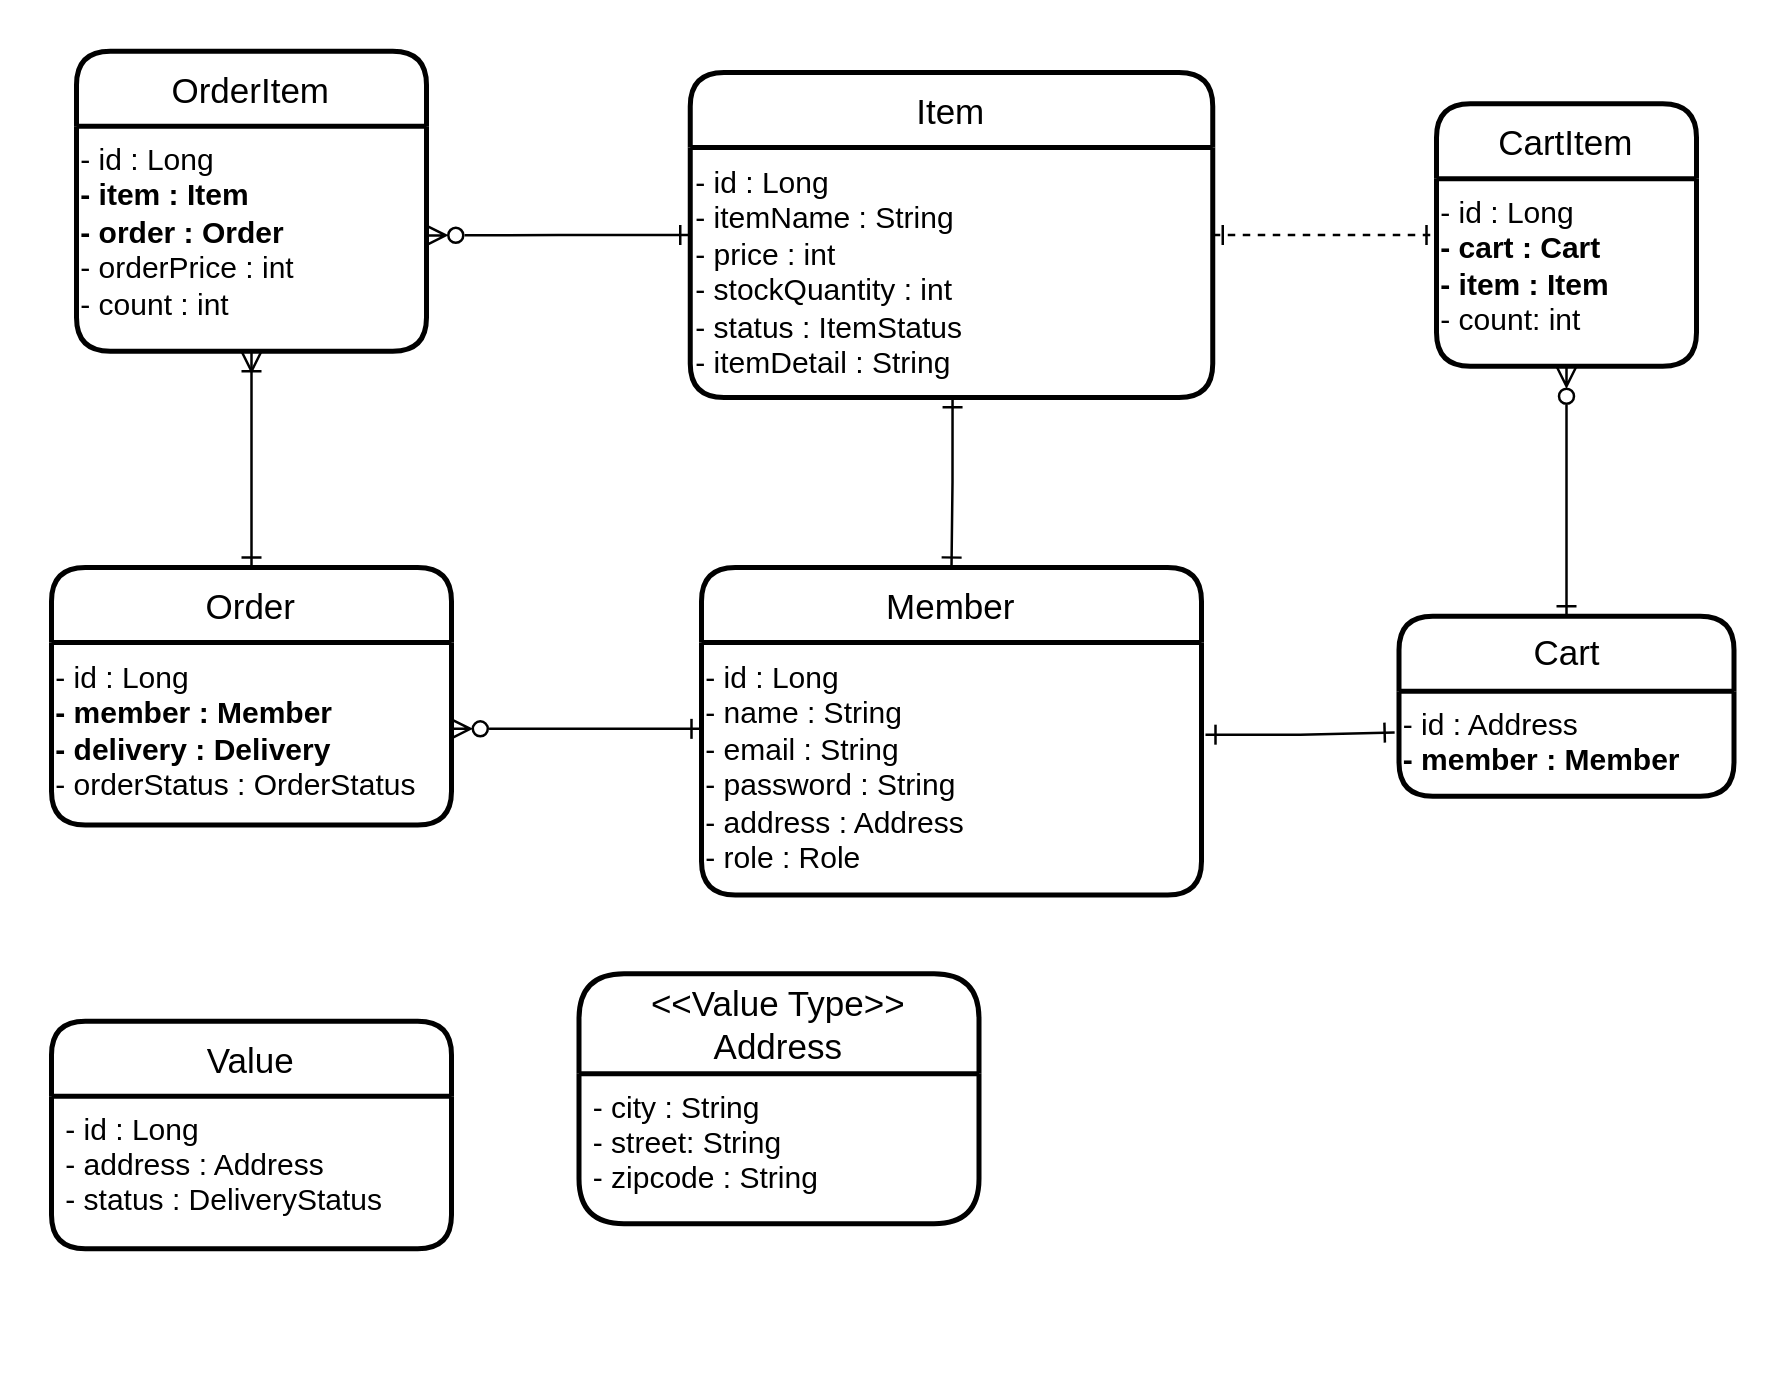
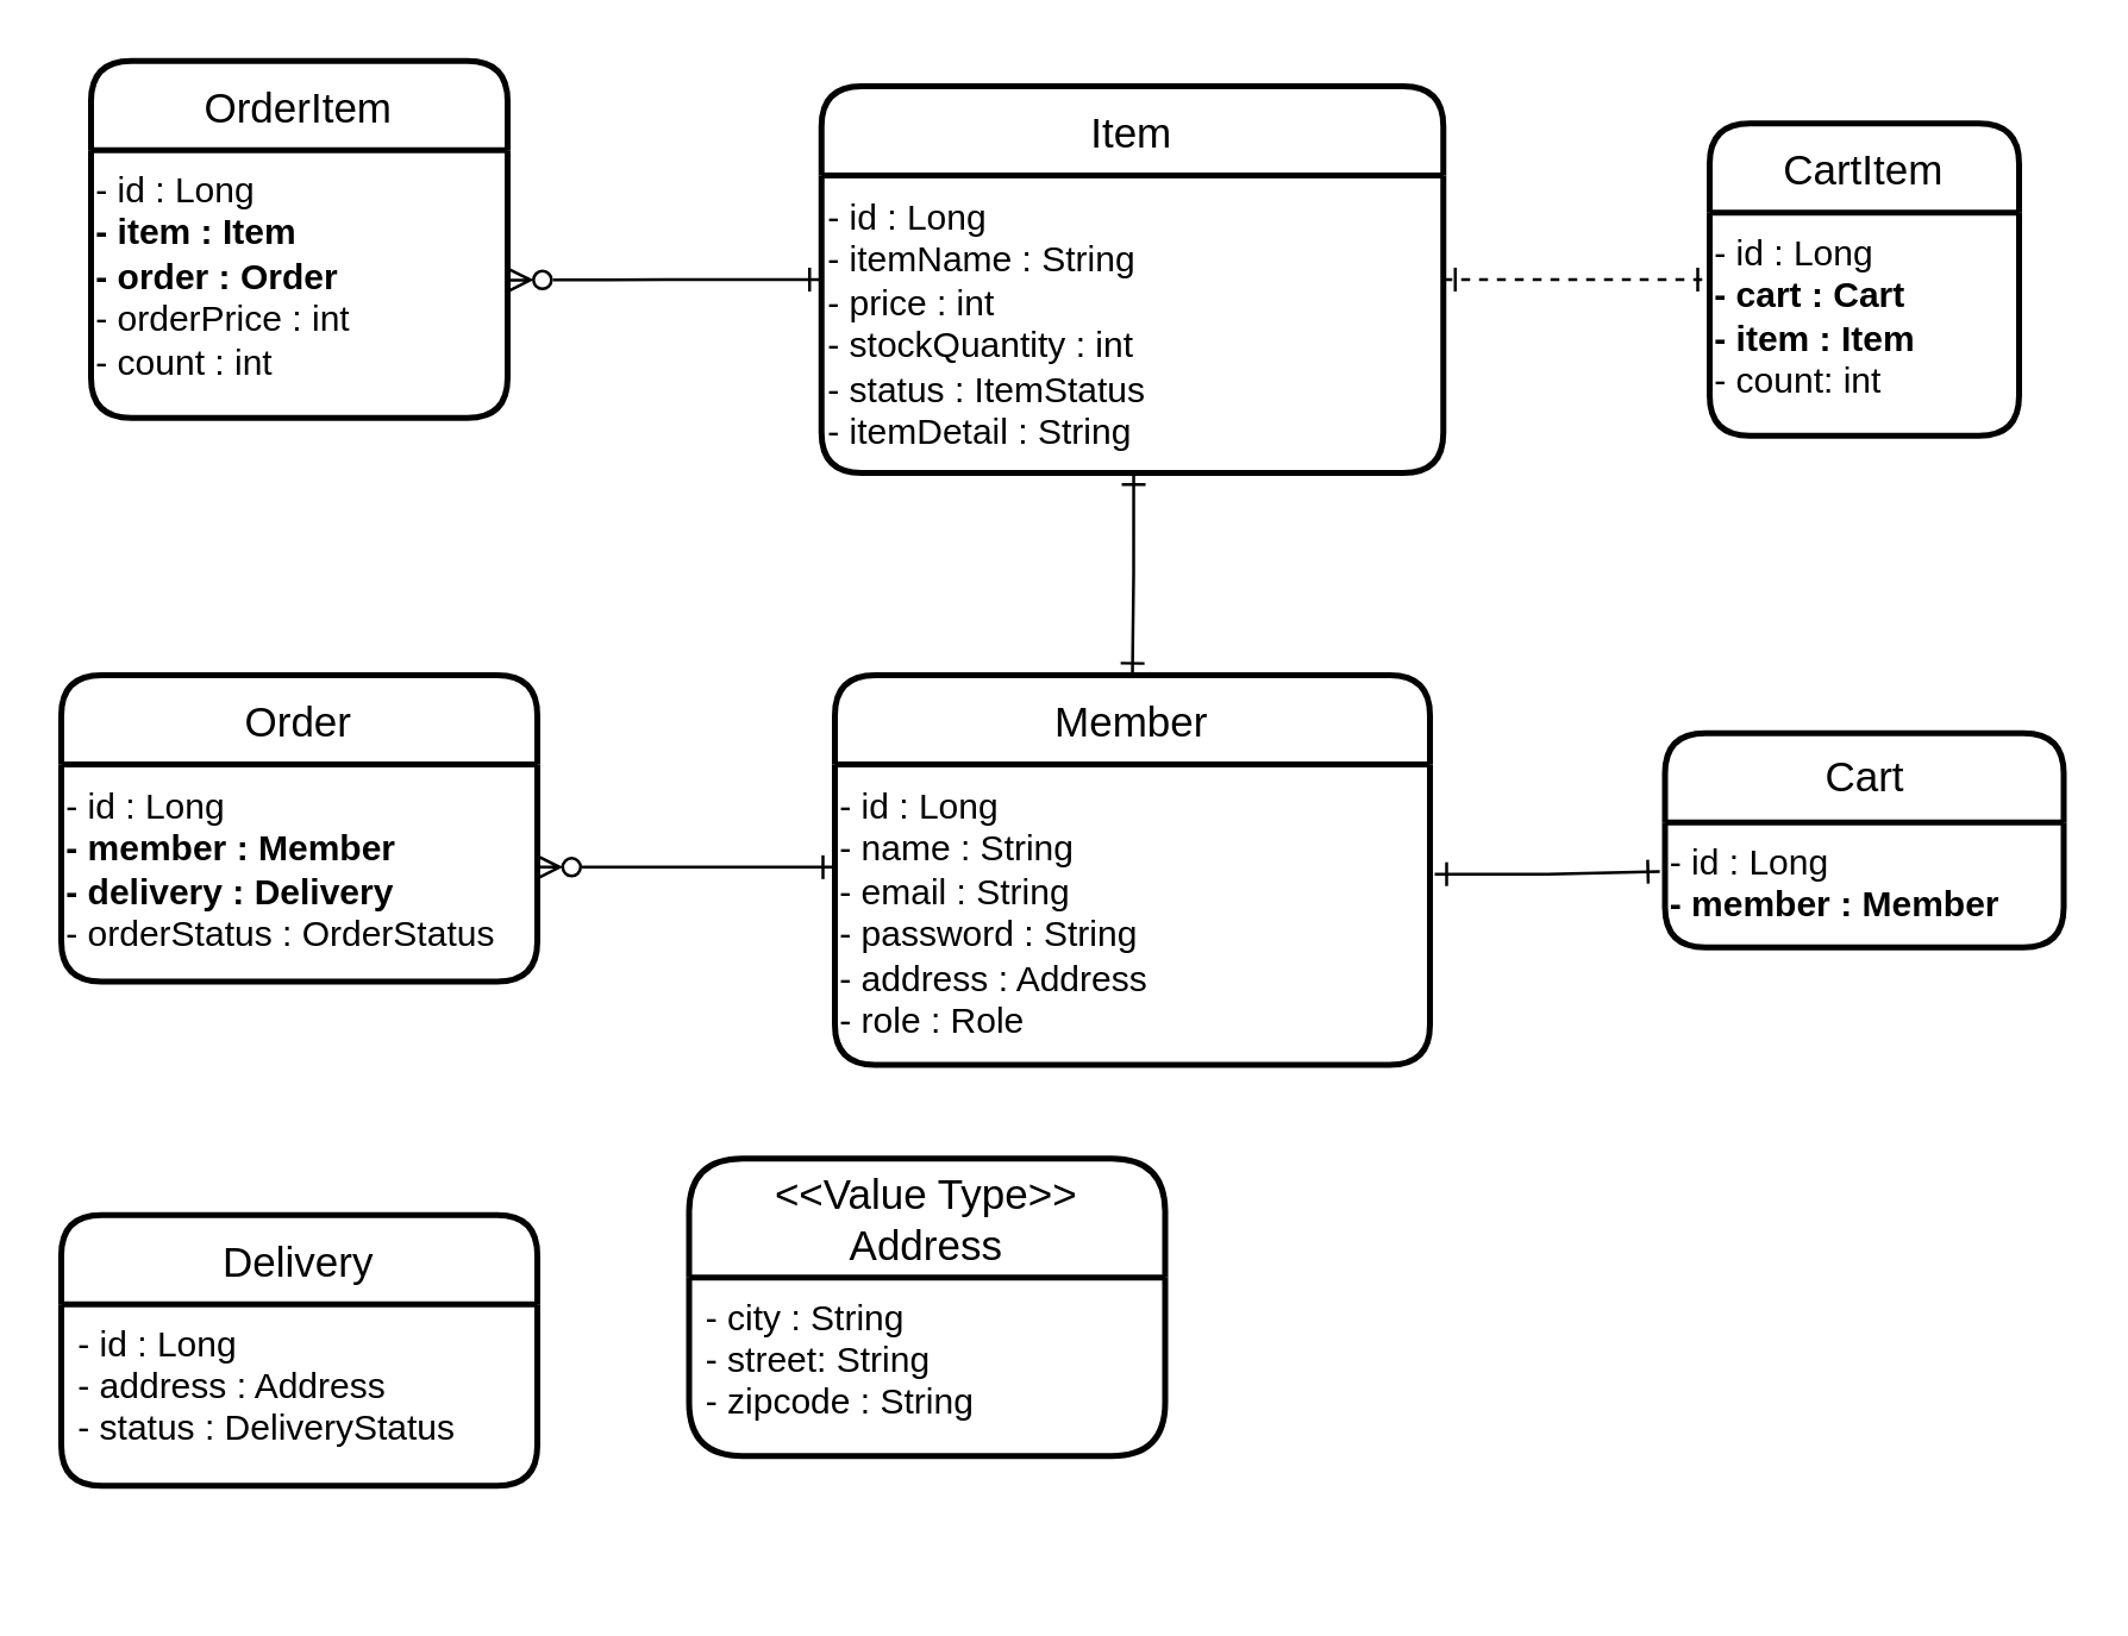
  <mxCell id="0" />
  <mxCell id="1" parent="0" />
  <mxCell id="2" style="edgeStyle=orthogonalEdgeStyle;rounded=0;orthogonalLoop=1;jettySize=auto;html=1;entryX=0;entryY=0.5;entryDx=0;entryDy=0;startArrow=ERone;startFill=0;endArrow=ERone;endFill=0;dashed=1;" edge="1" parent="1" source="16" target="19"><mxGeometry relative="1" as="geometry" /></mxCell>
- <mxCell id="3" style="edgeStyle=orthogonalEdgeStyle;rounded=0;orthogonalLoop=1;jettySize=auto;html=1;startArrow=ERzeroToMany;startFill=0;endArrow=ERone;endFill=0;entryX=0.5;entryY=0;entryDx=0;entryDy=0;" edge="1" parent="1" source="19" target="22"><mxGeometry relative="1" as="geometry"><mxPoint x="627" y="328" as="targetPoint" /></mxGeometry></mxCell>
  <mxCell id="4" style="edgeStyle=orthogonalEdgeStyle;rounded=0;orthogonalLoop=1;jettySize=auto;html=1;startArrow=ERone;startFill=0;endArrow=ERone;endFill=0;exitX=1.008;exitY=0.365;exitDx=0;exitDy=0;exitPerimeter=0;entryX=-0.013;entryY=0.392;entryDx=0;entryDy=0;entryPerimeter=0;" edge="1" parent="1" source="25" target="23"><mxGeometry relative="1" as="geometry"><mxPoint x="481" y="292" as="sourcePoint" /><mxPoint x="521" y="348" as="targetPoint" /></mxGeometry></mxCell>
  <mxCell id="5" style="edgeStyle=orthogonalEdgeStyle;rounded=0;orthogonalLoop=1;jettySize=auto;html=1;entryX=0;entryY=0.342;entryDx=0;entryDy=0;startArrow=ERzeroToMany;startFill=0;endArrow=ERone;endFill=0;exitX=0.997;exitY=0.473;exitDx=0;exitDy=0;exitPerimeter=0;entryPerimeter=0;" edge="1" parent="1" source="12" target="25"><mxGeometry relative="1" as="geometry"><mxPoint x="160" y="288" as="sourcePoint" /><mxPoint x="280" y="292" as="targetPoint" /></mxGeometry></mxCell>
- <mxCell id="6" style="edgeStyle=orthogonalEdgeStyle;rounded=0;orthogonalLoop=1;jettySize=auto;html=1;startArrow=ERoneToMany;startFill=0;endArrow=ERone;endFill=0;entryX=0.5;entryY=0;entryDx=0;entryDy=0;" edge="1" parent="1" source="14" target="11"><mxGeometry relative="1" as="geometry"><mxPoint x="110" y="259" as="targetPoint" /></mxGeometry></mxCell>
  <mxCell id="7" style="edgeStyle=orthogonalEdgeStyle;rounded=0;orthogonalLoop=1;jettySize=auto;html=1;entryX=0.998;entryY=0.485;entryDx=0;entryDy=0;entryPerimeter=0;startArrow=ERone;startFill=0;endArrow=ERzeroToMany;endFill=0;exitX=0;exitY=0.5;exitDx=0;exitDy=0;" edge="1" parent="1" source="16" target="15"><mxGeometry relative="1" as="geometry"><mxPoint x="240" y="100" as="sourcePoint" /><mxPoint x="199.8" y="113" as="targetPoint" /><Array as="points" /></mxGeometry></mxCell>
  <mxCell id="8" value="&lt;&lt;Value Type&gt;&gt;&#10;Address" style="swimlane;childLayout=stackLayout;horizontal=1;startSize=40;horizontalStack=0;rounded=1;fontSize=14;fontStyle=0;strokeWidth=2;resizeParent=0;resizeLast=1;shadow=0;dashed=0;align=center;glass=0;sketch=0;fillColor=none;html=0;container=0;" vertex="1" parent="1"><mxGeometry x="231" y="389" width="160" height="100" as="geometry" /></mxCell>
  <mxCell id="9" value="- city : String&#10;- street: String&#10;- zipcode : String" style="align=left;strokeColor=none;fillColor=none;spacingLeft=4;fontSize=12;verticalAlign=top;resizable=0;rotatable=0;part=1;rounded=0;shadow=0;glass=0;sketch=0;html=0;container=0;" vertex="1" parent="8"><mxGeometry y="40" width="160" height="60" as="geometry" /></mxCell>
- <mxCell id="10" value="Value" style="swimlane;childLayout=stackLayout;horizontal=1;startSize=30;horizontalStack=0;rounded=1;fontSize=14;fontStyle=0;strokeWidth=2;resizeParent=0;resizeLast=1;shadow=0;dashed=0;align=center;glass=0;sketch=0;fillColor=none;html=0;container=0;" vertex="1" parent="1"><mxGeometry x="20" y="408" width="160" height="91" as="geometry" /></mxCell>
+ <mxCell id="10" value="Delivery" style="swimlane;childLayout=stackLayout;horizontal=1;startSize=30;horizontalStack=0;rounded=1;fontSize=14;fontStyle=0;strokeWidth=2;resizeParent=0;resizeLast=1;shadow=0;dashed=0;align=center;glass=0;sketch=0;fillColor=none;html=0;container=0;" vertex="1" parent="1"><mxGeometry x="20" y="408" width="160" height="91" as="geometry" /></mxCell>
  <mxCell id="11" value="Order" style="swimlane;childLayout=stackLayout;horizontal=1;startSize=30;horizontalStack=0;rounded=1;fontSize=14;fontStyle=0;strokeWidth=2;resizeParent=0;resizeLast=1;shadow=0;dashed=0;align=center;container=0;" vertex="1" parent="1"><mxGeometry x="20" y="226.5" width="160" height="103" as="geometry" /></mxCell>
  <mxCell id="12" value="&lt;div style=&quot;&quot;&gt;- id : Long&lt;/div&gt;&lt;b&gt;&lt;div style=&quot;&quot;&gt;&lt;b&gt;- member : Member&lt;/b&gt;&lt;/div&gt;&lt;div style=&quot;&quot;&gt;&lt;b&gt;- delivery : Delivery&lt;/b&gt;&lt;/div&gt;&lt;/b&gt;&lt;div style=&quot;&quot;&gt;- orderStatus : OrderStatus&lt;/div&gt;" style="text;html=1;align=left;verticalAlign=top;resizable=0;points=[];autosize=1;strokeColor=none;fillColor=none;horizontal=1;" vertex="1" parent="11"><mxGeometry y="30" width="160" height="73" as="geometry" /></mxCell>
  <mxCell id="13" value="&lt;div style=&quot;text-align: left&quot;&gt;&lt;br&gt;&lt;/div&gt;" style="text;html=1;align=center;verticalAlign=middle;resizable=0;points=[];autosize=1;strokeColor=none;fillColor=none;container=0;" vertex="1" parent="1"><mxGeometry x="90" y="282.5" width="20" height="20" as="geometry" /></mxCell>
  <mxCell id="14" value="OrderItem" style="swimlane;childLayout=stackLayout;horizontal=1;startSize=30;horizontalStack=0;rounded=1;fontSize=14;fontStyle=0;strokeWidth=2;resizeParent=0;resizeLast=1;shadow=0;dashed=0;align=center;container=0;" vertex="1" parent="1"><mxGeometry x="30" y="20" width="140" height="120" as="geometry" /></mxCell>
  <mxCell id="15" value="&lt;div&gt;- id : Long&lt;/div&gt;&lt;div&gt;&lt;b&gt;- item : Item&lt;/b&gt;&lt;/div&gt;&lt;b&gt;&lt;div&gt;&lt;b&gt;- order : Order&lt;/b&gt;&lt;/div&gt;&lt;/b&gt;&lt;div&gt;- orderPrice : int&lt;/div&gt;&lt;div&gt;- count : int&lt;/div&gt;" style="text;html=1;align=left;verticalAlign=top;resizable=0;points=[];autosize=1;strokeColor=none;fillColor=none;" vertex="1" parent="14"><mxGeometry y="30" width="140" height="90" as="geometry" /></mxCell>
  <mxCell id="16" value="Item" style="swimlane;childLayout=stackLayout;horizontal=1;startSize=30;horizontalStack=0;rounded=1;fontSize=14;fontStyle=0;strokeWidth=2;resizeParent=0;resizeLast=1;shadow=0;dashed=0;align=center;container=0;" parent="1" vertex="1"><mxGeometry x="275.5" y="28.5" width="209" height="130" as="geometry" /></mxCell>
  <mxCell id="17" value="&lt;span style=&quot;&quot;&gt;- id : Long&lt;/span&gt;&lt;br style=&quot;padding: 0px; margin: 0px;&quot;&gt;&lt;span style=&quot;&quot;&gt;- itemName : String&lt;/span&gt;&lt;br style=&quot;padding: 0px; margin: 0px;&quot;&gt;&lt;span style=&quot;&quot;&gt;- price : int&lt;/span&gt;&lt;br style=&quot;padding: 0px; margin: 0px;&quot;&gt;&lt;span style=&quot;&quot;&gt;- stockQuantity : int&lt;/span&gt;&lt;br style=&quot;padding: 0px; margin: 0px;&quot;&gt;&lt;span style=&quot;&quot;&gt;- status : ItemStatus&lt;/span&gt;&lt;br style=&quot;padding: 0px; margin: 0px;&quot;&gt;&lt;span style=&quot;&quot;&gt;- itemDetail : String&lt;/span&gt;" style="text;html=1;align=left;verticalAlign=top;resizable=0;points=[];autosize=1;strokeColor=none;fillColor=none;" vertex="1" parent="16"><mxGeometry y="30" width="209" height="100" as="geometry" /></mxCell>
  <mxCell id="18" value="" style="edgeStyle=orthogonalEdgeStyle;rounded=0;orthogonalLoop=1;jettySize=auto;html=1;startArrow=ERone;startFill=0;endArrow=ERone;endFill=0;exitX=0.502;exitY=0.999;exitDx=0;exitDy=0;exitPerimeter=0;entryX=0.5;entryY=0;entryDx=0;entryDy=0;" edge="1" parent="1" source="17" target="24"><mxGeometry relative="1" as="geometry"><mxPoint x="380" y="189" as="sourcePoint" /><mxPoint x="380" y="268" as="targetPoint" /></mxGeometry></mxCell>
  <mxCell id="19" value="CartItem" style="swimlane;childLayout=stackLayout;horizontal=1;startSize=30;horizontalStack=0;rounded=1;fontSize=14;fontStyle=0;strokeWidth=2;resizeParent=0;resizeLast=1;shadow=0;dashed=0;align=center;container=0;" vertex="1" parent="1"><mxGeometry x="574" y="41" width="104" height="105" as="geometry" /></mxCell>
  <mxCell id="20" value="&lt;div style=&quot;&quot;&gt;- id : Long&lt;/div&gt;&lt;b&gt;&lt;div style=&quot;&quot;&gt;&lt;b&gt;- cart : Cart&lt;/b&gt;&lt;/div&gt;&lt;div style=&quot;&quot;&gt;&lt;b&gt;- item : Item&lt;/b&gt;&lt;/div&gt;&lt;/b&gt;&lt;div style=&quot;&quot;&gt;- count: int&lt;/div&gt;" style="text;html=1;align=left;verticalAlign=top;resizable=0;points=[];autosize=1;strokeColor=none;fillColor=none;" vertex="1" parent="19"><mxGeometry y="30" width="104" height="60" as="geometry" /></mxCell>
  <mxCell id="21" value="&lt;div style=&quot;text-align: left&quot;&gt;&lt;br&gt;&lt;/div&gt;" style="text;html=1;align=center;verticalAlign=middle;resizable=0;points=[];autosize=1;strokeColor=none;fillColor=none;container=0;" vertex="1" parent="19"><mxGeometry y="90" width="104" height="15" as="geometry" /></mxCell>
  <mxCell id="22" value="Cart" style="swimlane;childLayout=stackLayout;horizontal=1;startSize=30;horizontalStack=0;rounded=1;fontSize=14;fontStyle=0;strokeWidth=2;resizeParent=0;resizeLast=1;shadow=0;dashed=0;align=center;html=1;container=0;" parent="1" vertex="1"><mxGeometry x="559" y="246" width="134" height="72" as="geometry"><mxRectangle x="500" y="230" width="60" height="30" as="alternateBounds" /></mxGeometry></mxCell>
- <mxCell id="23" value="&lt;div style=&quot;&quot;&gt;- id : Address&lt;/div&gt;&lt;b&gt;&lt;div style=&quot;&quot;&gt;&lt;b&gt;- member : Member&lt;/b&gt;&lt;/div&gt;&lt;/b&gt;" style="text;html=1;align=left;verticalAlign=top;resizable=0;points=[];autosize=1;strokeColor=none;fillColor=none;" vertex="1" parent="22"><mxGeometry y="30" width="134" height="42" as="geometry" /></mxCell>
+ <mxCell id="23" value="&lt;div style=&quot;&quot;&gt;- id : Long&lt;/div&gt;&lt;b&gt;&lt;div style=&quot;&quot;&gt;&lt;b&gt;- member : Member&lt;/b&gt;&lt;/div&gt;&lt;/b&gt;" style="text;html=1;align=left;verticalAlign=top;resizable=0;points=[];autosize=1;strokeColor=none;fillColor=none;" vertex="1" parent="22"><mxGeometry y="30" width="134" height="42" as="geometry" /></mxCell>
  <mxCell id="24" value="Member" style="swimlane;childLayout=stackLayout;horizontal=1;startSize=30;horizontalStack=0;rounded=1;fontSize=14;fontStyle=0;strokeWidth=2;resizeParent=0;resizeLast=1;shadow=0;dashed=0;align=center;container=0;" parent="1" vertex="1"><mxGeometry x="280" y="226.5" width="200" height="131" as="geometry" /></mxCell>
  <mxCell id="25" value="&lt;span&gt;- id : Long&lt;/span&gt;&lt;br style=&quot;padding: 0px ; margin: 0px&quot;&gt;&lt;span&gt;- name : String&lt;/span&gt;&lt;br style=&quot;padding: 0px ; margin: 0px&quot;&gt;&lt;span&gt;- email : String&lt;/span&gt;&lt;br style=&quot;padding: 0px ; margin: 0px&quot;&gt;&lt;span&gt;- password : String&lt;/span&gt;&lt;br style=&quot;padding: 0px ; margin: 0px&quot;&gt;&lt;span&gt;- address : Address&lt;/span&gt;&lt;br style=&quot;padding: 0px ; margin: 0px&quot;&gt;&lt;span&gt;- role : Role&lt;/span&gt;" style="text;html=1;align=left;verticalAlign=top;resizable=0;points=[];autosize=1;strokeColor=none;fillColor=none;" vertex="1" parent="24"><mxGeometry y="30" width="200" height="101" as="geometry" /></mxCell>
  <mxCell id="26" value="- id : Long&#10;- address : Address&#10;- status : DeliveryStatus" style="align=left;strokeColor=none;fillColor=none;spacingLeft=4;fontSize=12;verticalAlign=top;resizable=0;rotatable=0;part=1;rounded=0;shadow=0;glass=0;sketch=0;html=0;container=0;" vertex="1" parent="1"><mxGeometry x="20" y="438" width="160" height="90" as="geometry" /></mxCell>
